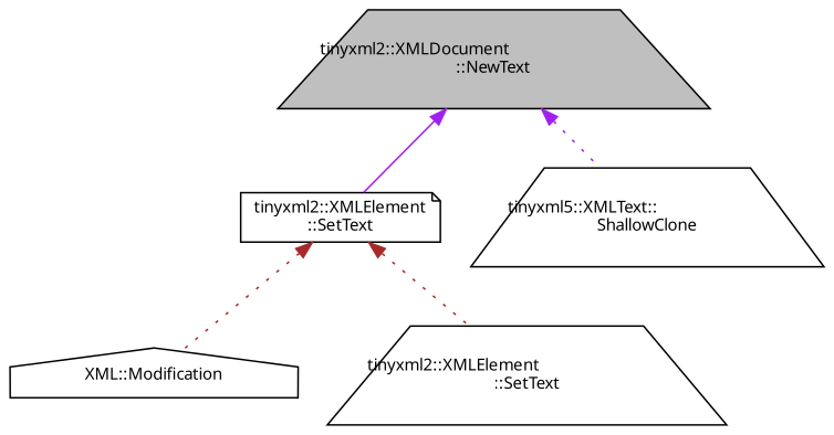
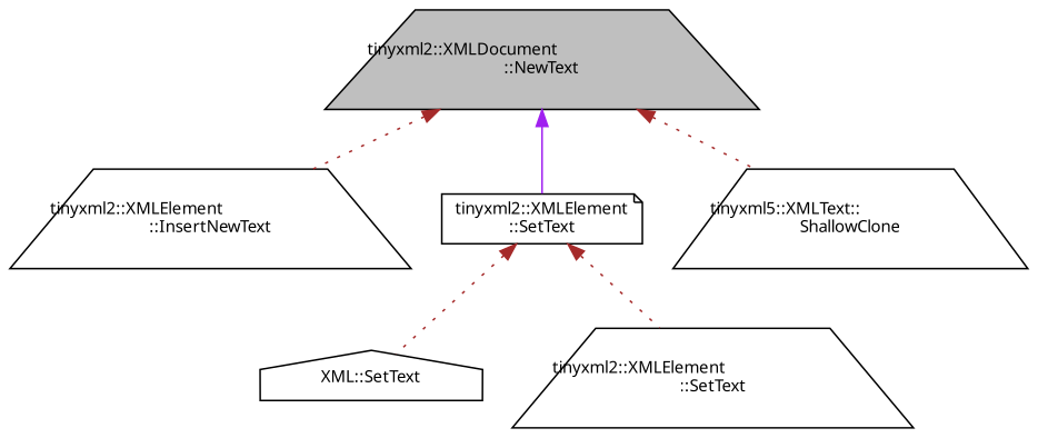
  digraph {
    fontname="Noto Sans"
    rankdir=TB
    node [color=black fillcolor=white fontname="Noto Sans" fontsize=10 shape=trapezium style=filled]
    edge [color=brown dir=back fontname="Noto Sans" fontsize=10 labelfontname=Helvetica labelfontsize=10 style=dotted]
    n1 [fillcolor=grey75 fontcolor=black height=0.2 label="tinyxml2::XMLDocument\l::NewText" width=0.4]
+   n2 [height=0.2 label="tinyxml2::XMLElement\l::InsertNewText" width=0.4]
    n3 [height=0.2 label="tinyxml2::XMLElement\l::SetText" shape=note width=0.4]
    n4 [height=0.2 label="tinyxml5::XMLText::\lShallowClone" width=0.4]
-   n5 [height=0.2 label="XML::Modification" shape=house width=0.4]
+   n5 [height=0.2 label="XML::SetText" shape=house width=0.4]
    n6 [height=0.2 label="tinyxml2::XMLElement\l::SetText" width=0.4]
+   n1 -> n2
    n1 -> n3 [color=purple style=solid]
-   n1 -> n4 [color=purple]
+   n1 -> n4
    n3 -> n5
    n3 -> n6
  }
